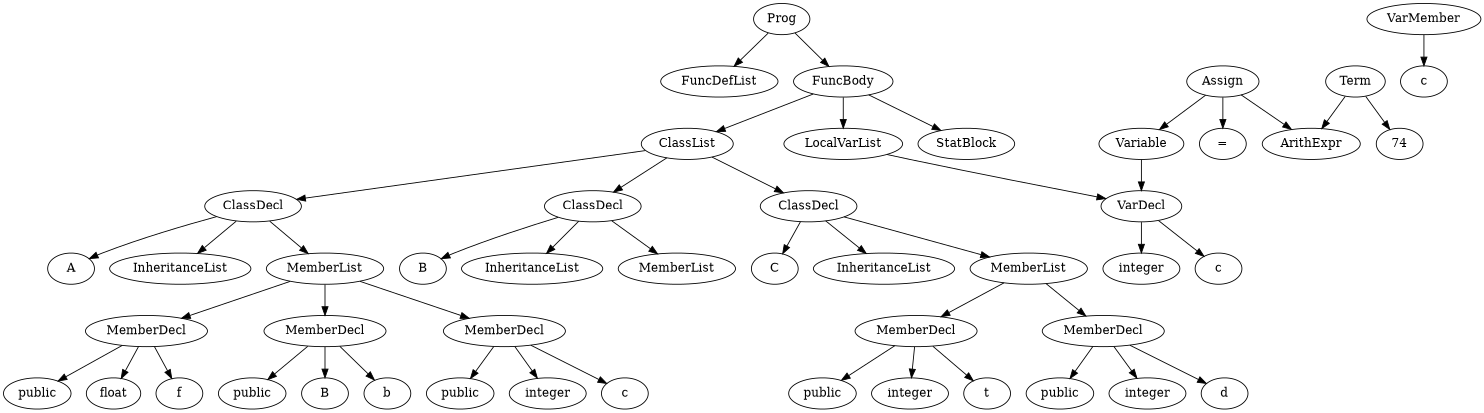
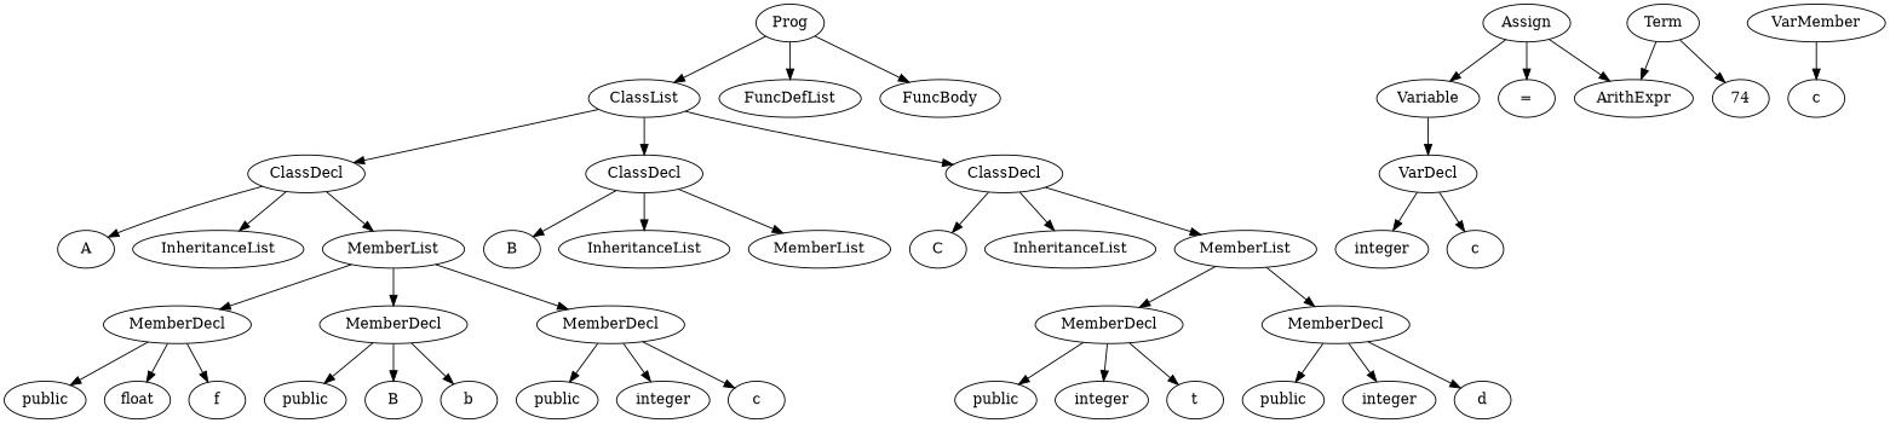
  digraph {
    n1 [label=Prog]
    n2 [label=ClassList]
    n3 [label=FuncDefList]
    n4 [label=FuncBody]
    n5 [label=ClassDecl]
    n6 [label=ClassDecl]
    n7 [label=ClassDecl]
-   n8 [label=LocalVarList]
-   n9 [label=StatBlock]
    n10 [label=A]
    n11 [label=InheritanceList]
    n12 [label=MemberList]
    n13 [label=B]
    n14 [label=InheritanceList]
    n15 [label=MemberList]
    n16 [label=C]
    n17 [label=InheritanceList]
    n18 [label=MemberList]
    n19 [label=MemberDecl]
    n20 [label=MemberDecl]
    n21 [label=MemberDecl]
    n22 [label=public]
    n23 [label=float]
    n24 [label=f]
    n25 [label=public]
    n26 [label=B]
    n27 [label=b]
    n28 [label=public]
    n29 [label=integer]
    n30 [label=c]
    n31 [label=MemberDecl]
    n32 [label=MemberDecl]
    n33 [label=public]
    n34 [label=integer]
    n35 [label=t]
    n36 [label=public]
    n37 [label=integer]
    n38 [label=d]
    n39 [label=VarDecl]
    n40 [label=integer]
    n41 [label=c]
    n42 [label=Assign]
    n43 [label=Variable]
    n44 [label="="]
    n45 [label=ArithExpr]
    n46 [label=VarMember]
    n47 [label=c]
    n48 [label=Term]
    n49 [label=74]
-   n4 -> n2
+   n1 -> n2
    n1 -> n3
    n1 -> n4
    n2 -> n5
    n2 -> n6
    n2 -> n7
-   n4 -> n8
-   n4 -> n9
    n5 -> n10
    n5 -> n11
    n5 -> n12
    n6 -> n13
    n6 -> n14
    n6 -> n15
    n7 -> n16
    n7 -> n17
    n7 -> n18
-   n8 -> n39
    n12 -> n19
    n12 -> n20
    n12 -> n21
    n18 -> n31
    n18 -> n32
    n19 -> n22
    n19 -> n23
    n19 -> n24
    n20 -> n25
    n20 -> n26
    n20 -> n27
    n21 -> n28
    n21 -> n29
    n21 -> n30
    n31 -> n33
    n31 -> n34
    n31 -> n35
    n32 -> n36
    n32 -> n37
    n32 -> n38
    n39 -> n40
    n39 -> n41
    n42 -> n43
    n42 -> n44
    n42 -> n45
    n43 -> n39
    n46 -> n47
    n48 -> n45
    n48 -> n49
  }
